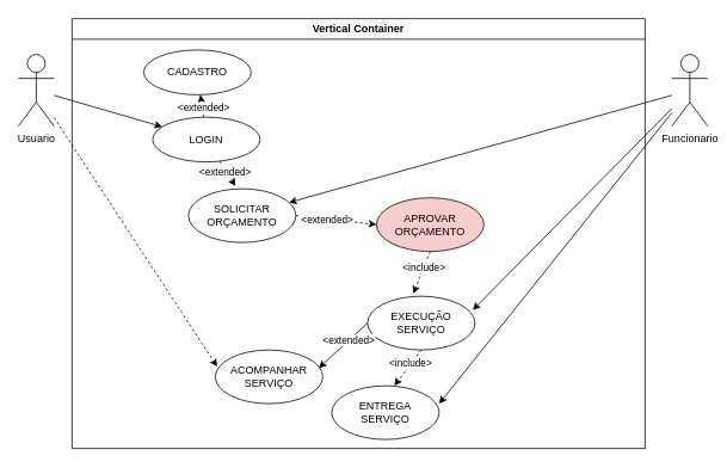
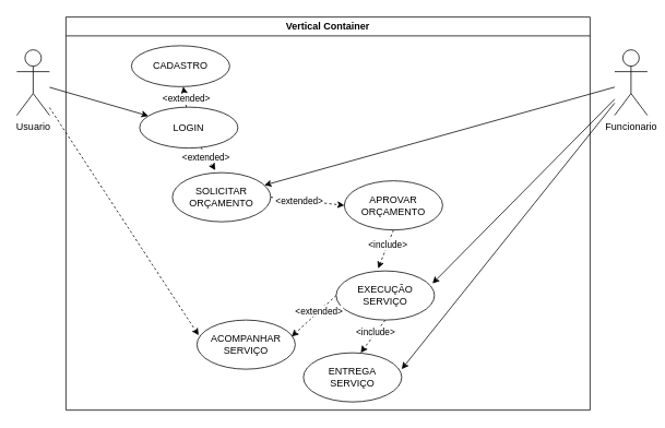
  <mxCell id="0" />
  <mxCell id="1" parent="0" />
  <mxCell id="2" value="Vertical Container" style="swimlane;whiteSpace=wrap;html=1;" parent="1" vertex="1"><mxGeometry x="80" width="640" height="480" as="geometry" y="20" /></mxCell>
  <mxCell id="3" value="LOGIN" style="ellipse;whiteSpace=wrap;html=1;" parent="2" vertex="1"><mxGeometry x="90" y="110" width="120" height="50" as="geometry" /></mxCell>
  <mxCell id="4" value="CADASTRO" style="ellipse;whiteSpace=wrap;html=1;" parent="2" vertex="1"><mxGeometry x="80" y="35" width="120" height="50" as="geometry" /></mxCell>
  <mxCell id="5" value="" style="endArrow=classic;html=1;rounded=0;dashed=1;" parent="2" source="3" target="4" edge="1"><mxGeometry width="50" height="50" relative="1" as="geometry"><mxPoint x="-10" y="98" as="sourcePoint" /><mxPoint x="96" y="138" as="targetPoint" /></mxGeometry></mxCell>
  <mxCell id="6" value="&amp;lt;extended&amp;gt;" style="edgeLabel;html=1;align=center;verticalAlign=middle;resizable=0;points=[];" parent="5" vertex="1" connectable="0"><mxGeometry x="-0.23" y="-1" relative="1" as="geometry"><mxPoint as="offset" /></mxGeometry></mxCell>
  <mxCell id="7" value="SOLICITAR&lt;div&gt;ORÇAMENTO&lt;/div&gt;" style="ellipse;whiteSpace=wrap;html=1;" parent="2" vertex="1"><mxGeometry x="130" y="190" width="120" height="60" as="geometry" /></mxCell>
  <mxCell id="8" value="ACOMPANHAR SERVIÇO" style="ellipse;whiteSpace=wrap;html=1;" parent="2" vertex="1"><mxGeometry x="160" y="370" width="120" height="60" as="geometry" /></mxCell>
- <mxCell id="9" value="APROVAR&lt;div&gt;ORÇAMENTO&lt;/div&gt;" style="ellipse;whiteSpace=wrap;html=1;fillColor=#f8cecc;" parent="2" vertex="1"><mxGeometry x="340" y="200" width="120" height="60" as="geometry" /></mxCell>
+ <mxCell id="9" value="APROVAR&lt;div&gt;ORÇAMENTO&lt;/div&gt;" style="ellipse;whiteSpace=wrap;html=1;" parent="2" vertex="1"><mxGeometry x="340" y="200" width="120" height="60" as="geometry" /></mxCell>
  <mxCell id="10" value="" style="endArrow=classic;html=1;rounded=0;dashed=1;exitX=1;exitY=0.5;exitDx=0;exitDy=0;entryX=0;entryY=0.5;entryDx=0;entryDy=0;" parent="2" source="7" target="9" edge="1"><mxGeometry width="50" height="50" relative="1" as="geometry"><mxPoint x="140" y="130" as="sourcePoint" /><mxPoint x="140" y="90" as="targetPoint" /></mxGeometry></mxCell>
  <mxCell id="11" value="&amp;lt;extended&amp;gt;" style="edgeLabel;html=1;align=center;verticalAlign=middle;resizable=0;points=[];" parent="10" vertex="1" connectable="0"><mxGeometry x="-0.23" y="-1" relative="1" as="geometry"><mxPoint as="offset" /></mxGeometry></mxCell>
  <mxCell id="12" value="" style="endArrow=classic;html=1;rounded=0;dashed=1;exitX=0.5;exitY=1;exitDx=0;exitDy=0;entryX=0.427;entryY=-0.05;entryDx=0;entryDy=0;entryPerimeter=0;" parent="2" source="9" target="16" edge="1"><mxGeometry width="50" height="50" relative="1" as="geometry"><mxPoint x="290" y="230" as="sourcePoint" /><mxPoint x="368" y="249" as="targetPoint" /></mxGeometry></mxCell>
  <mxCell id="13" value="&amp;lt;include&amp;gt;" style="edgeLabel;html=1;align=center;verticalAlign=middle;resizable=0;points=[];" parent="12" vertex="1" connectable="0"><mxGeometry x="-0.23" y="-1" relative="1" as="geometry"><mxPoint as="offset" /></mxGeometry></mxCell>
  <mxCell id="14" value="" style="endArrow=classic;html=1;rounded=0;dashed=1;entryX=0.437;entryY=-0.05;entryDx=0;entryDy=0;entryPerimeter=0;" edge="1" parent="2" source="3" target="7"><mxGeometry width="50" height="50" relative="1" as="geometry"><mxPoint x="246" y="260" as="sourcePoint" /><mxPoint x="241" y="301" as="targetPoint" /></mxGeometry></mxCell>
  <mxCell id="15" value="&amp;lt;extended&amp;gt;" style="edgeLabel;html=1;align=center;verticalAlign=middle;resizable=0;points=[];" vertex="1" connectable="0" parent="14"><mxGeometry x="-0.23" y="-1" relative="1" as="geometry"><mxPoint as="offset" /></mxGeometry></mxCell>
  <mxCell id="16" value="EXECUÇÃO&lt;div&gt;SERVIÇO&lt;/div&gt;" style="ellipse;whiteSpace=wrap;html=1;" vertex="1" parent="2"><mxGeometry x="330" y="310" width="120" height="60" as="geometry" /></mxCell>
- <mxCell id="17" value="" style="endArrow=classic;html=1;rounded=0;dashed=0;exitX=0;exitY=0.5;exitDx=0;exitDy=0;entryX=0.963;entryY=0.337;entryDx=0;entryDy=0;entryPerimeter=0;" edge="1" parent="2" source="16" target="8"><mxGeometry width="50" height="50" relative="1" as="geometry"><mxPoint x="246" y="260" as="sourcePoint" /><mxPoint x="251" y="381" as="targetPoint" /></mxGeometry></mxCell>
+ <mxCell id="17" value="" style="endArrow=classic;html=1;rounded=0;dashed=1;exitX=0;exitY=0.5;exitDx=0;exitDy=0;entryX=0.963;entryY=0.337;entryDx=0;entryDy=0;entryPerimeter=0;" edge="1" parent="2" source="16" target="8"><mxGeometry width="50" height="50" relative="1" as="geometry"><mxPoint x="246" y="260" as="sourcePoint" /><mxPoint x="251" y="381" as="targetPoint" /></mxGeometry></mxCell>
  <mxCell id="18" value="&amp;lt;extended&amp;gt;" style="edgeLabel;html=1;align=center;verticalAlign=middle;resizable=0;points=[];" vertex="1" connectable="0" parent="17"><mxGeometry x="-0.23" y="-1" relative="1" as="geometry"><mxPoint as="offset" /></mxGeometry></mxCell>
  <mxCell id="19" value="ENTREGA&lt;div&gt;SERVIÇO&lt;/div&gt;" style="ellipse;whiteSpace=wrap;html=1;" vertex="1" parent="2"><mxGeometry x="290" y="410" width="120" height="60" as="geometry" /></mxCell>
  <mxCell id="20" value="" style="endArrow=classic;html=1;rounded=0;dashed=1;exitX=0.5;exitY=1;exitDx=0;exitDy=0;entryX=0.583;entryY=0;entryDx=0;entryDy=0;entryPerimeter=0;" edge="1" parent="2" source="16" target="19"><mxGeometry width="50" height="50" relative="1" as="geometry"><mxPoint x="410" y="270" as="sourcePoint" /><mxPoint x="391" y="317" as="targetPoint" /></mxGeometry></mxCell>
  <mxCell id="21" value="&amp;lt;include&amp;gt;" style="edgeLabel;html=1;align=center;verticalAlign=middle;resizable=0;points=[];" vertex="1" connectable="0" parent="20"><mxGeometry x="-0.23" y="-1" relative="1" as="geometry"><mxPoint as="offset" /></mxGeometry></mxCell>
  <mxCell id="22" value="Funcionario" style="shape=umlActor;verticalLabelPosition=bottom;verticalAlign=top;html=1;outlineConnect=0;" parent="1" vertex="1"><mxGeometry x="750" y="60" width="40" height="80" as="geometry" /></mxCell>
  <mxCell id="23" value="Usuario" style="shape=umlActor;verticalLabelPosition=bottom;verticalAlign=top;html=1;outlineConnect=0;" parent="1" vertex="1"><mxGeometry x="20" y="60" width="40" height="80" as="geometry" /></mxCell>
  <mxCell id="24" value="" style="endArrow=classic;html=1;rounded=0;" parent="1" source="23" target="3" edge="1"><mxGeometry width="50" height="50" relative="1" as="geometry"><mxPoint x="390" y="360" as="sourcePoint" /><mxPoint x="440" y="310" as="targetPoint" /></mxGeometry></mxCell>
  <mxCell id="25" value="" style="endArrow=classic;html=1;rounded=0;" parent="1" source="22" target="7" edge="1"><mxGeometry width="50" height="50" relative="1" as="geometry"><mxPoint x="70" y="118" as="sourcePoint" /><mxPoint x="176" y="158" as="targetPoint" /></mxGeometry></mxCell>
  <mxCell id="26" value="" style="endArrow=classic;html=1;rounded=0;entryX=0.017;entryY=0.31;entryDx=0;entryDy=0;entryPerimeter=0;dashed=1;" parent="1" source="23" target="8" edge="1"><mxGeometry width="50" height="50" relative="1" as="geometry"><mxPoint x="70" y="124" as="sourcePoint" /><mxPoint x="250" y="250" as="targetPoint" /></mxGeometry></mxCell>
  <mxCell id="27" value="" style="endArrow=classic;html=1;rounded=0;entryX=0.98;entryY=0.257;entryDx=0;entryDy=0;entryPerimeter=0;" edge="1" parent="1" source="22" target="16"><mxGeometry width="50" height="50" relative="1" as="geometry"><mxPoint x="760" y="122" as="sourcePoint" /><mxPoint x="528" y="267" as="targetPoint" /></mxGeometry></mxCell>
  <mxCell id="28" value="" style="endArrow=classic;html=1;rounded=0;entryX=1;entryY=0.333;entryDx=0;entryDy=0;entryPerimeter=0;" edge="1" parent="1" source="22" target="19"><mxGeometry width="50" height="50" relative="1" as="geometry"><mxPoint x="770" y="132" as="sourcePoint" /><mxPoint x="538" y="355" as="targetPoint" /></mxGeometry></mxCell>
